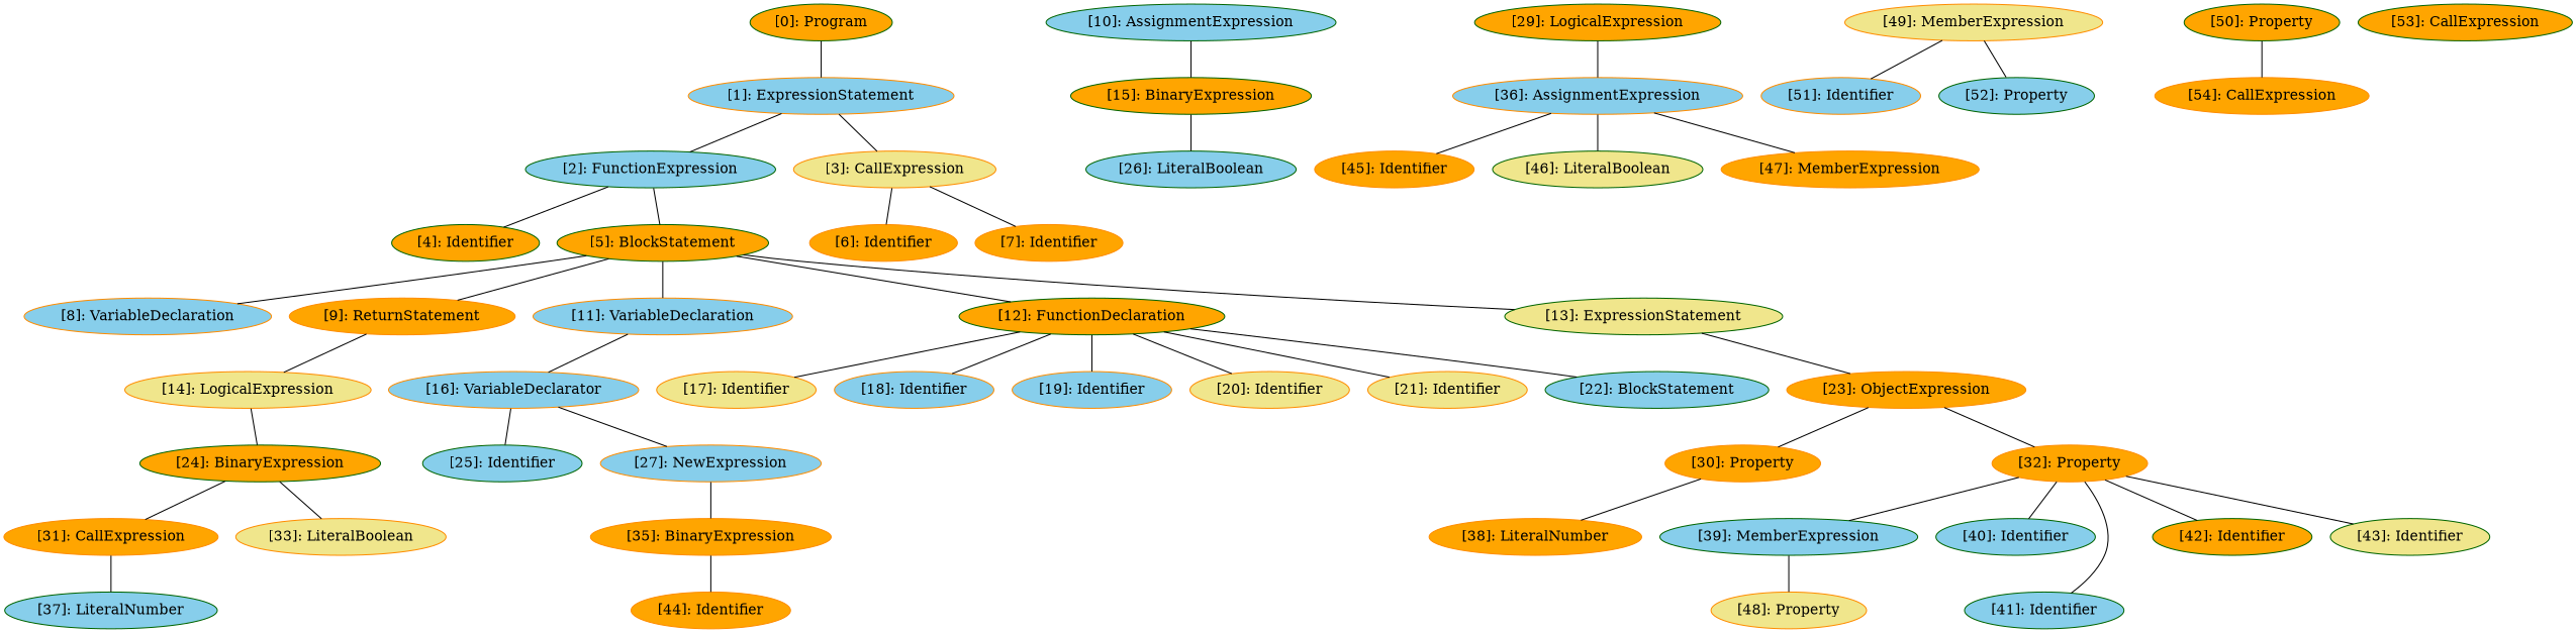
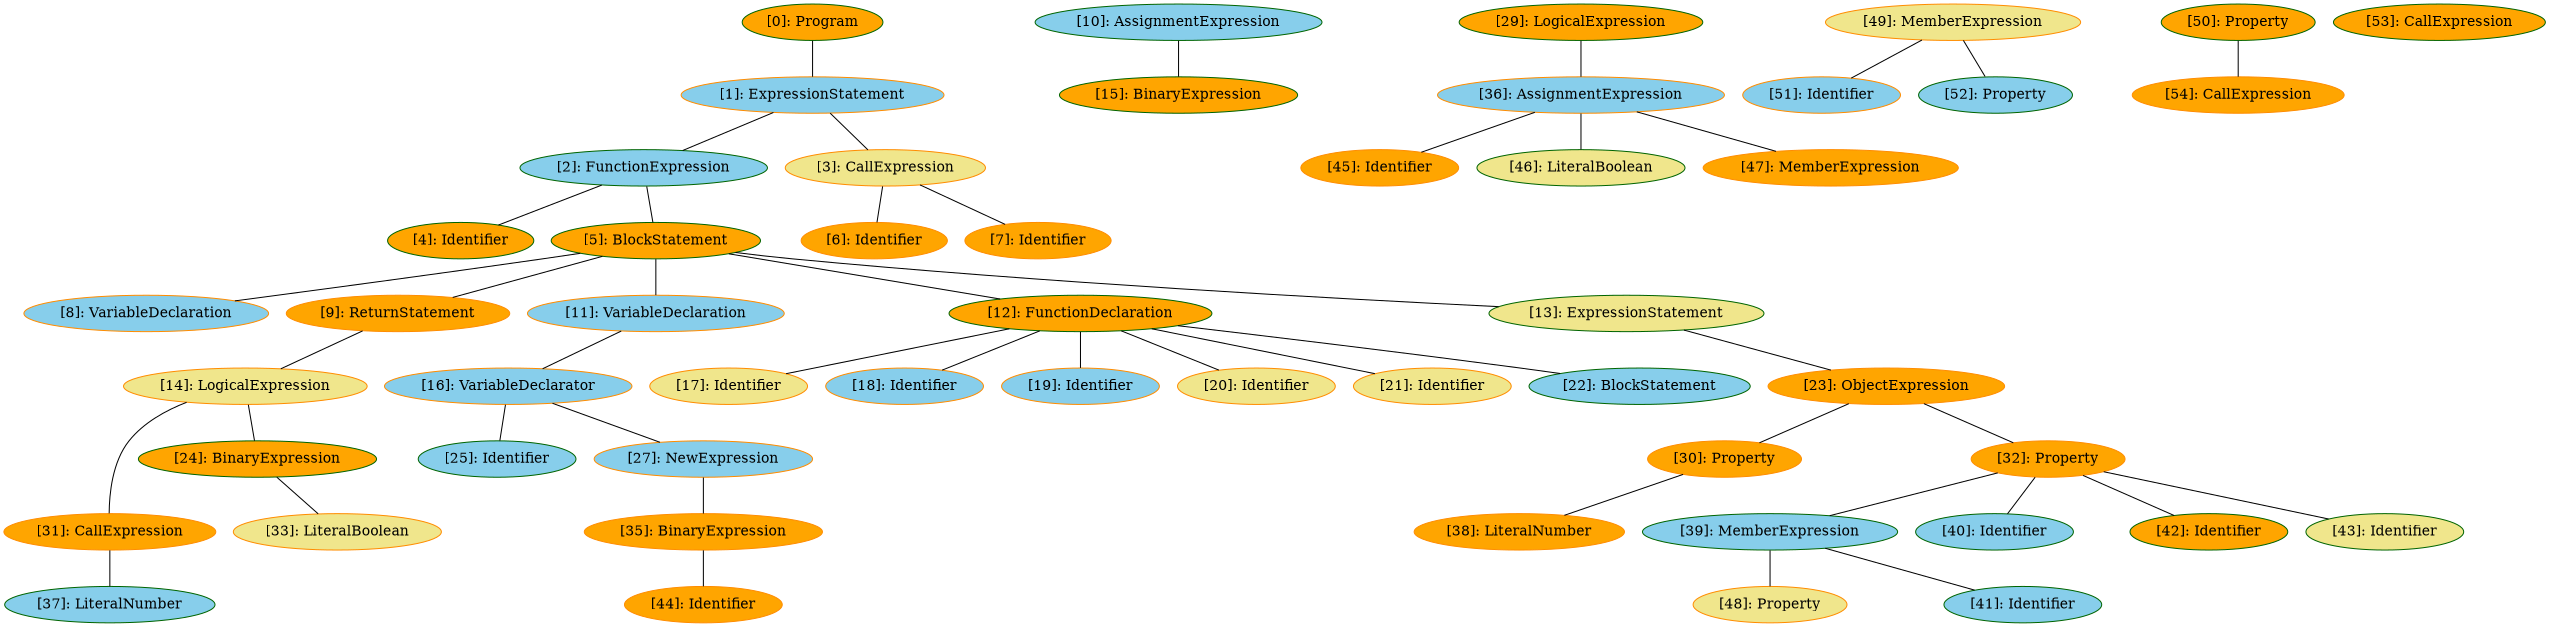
  graph {
    node [color=darkorange fillcolor=orange style=filled]
    n1 [color=darkgreen label="[0]: Program"]
    n2 [fillcolor=skyblue label="[1]: ExpressionStatement"]
    n3 [color=darkgreen fillcolor=skyblue label="[2]: FunctionExpression"]
    n4 [fillcolor=khaki label="[3]: CallExpression"]
    n5 [color=darkgreen label="[4]: Identifier"]
    n6 [color=darkgreen label="[5]: BlockStatement"]
    n7 [label="[6]: Identifier"]
    n8 [label="[7]: Identifier"]
    n9 [fillcolor=skyblue label="[8]: VariableDeclaration"]
    n10 [label="[9]: ReturnStatement"]
    n11 [fillcolor=skyblue label="[11]: VariableDeclaration"]
    n12 [color=darkgreen label="[12]: FunctionDeclaration"]
    n13 [color=darkgreen fillcolor=khaki label="[13]: ExpressionStatement"]
    n14 [fillcolor=khaki label="[14]: LogicalExpression"]
    n15 [fillcolor=skyblue label="[16]: VariableDeclarator"]
    n16 [fillcolor=khaki label="[17]: Identifier"]
    n17 [fillcolor=skyblue label="[18]: Identifier"]
    n18 [fillcolor=skyblue label="[19]: Identifier"]
    n19 [fillcolor=khaki label="[20]: Identifier"]
    n20 [fillcolor=khaki label="[21]: Identifier"]
    n21 [color=darkgreen fillcolor=skyblue label="[22]: BlockStatement"]
    n22 [label="[23]: ObjectExpression"]
    n23 [color=darkgreen label="[24]: BinaryExpression"]
    n24 [color=darkgreen fillcolor=skyblue label="[10]: AssignmentExpression"]
    n25 [color=darkgreen label="[15]: BinaryExpression"]
-   n26 [color=darkgreen fillcolor=skyblue label="[26]: LiteralBoolean"]
    n27 [color=darkgreen fillcolor=skyblue label="[25]: Identifier"]
    n28 [fillcolor=skyblue label="[27]: NewExpression"]
    n29 [label="[30]: Property"]
    n30 [label="[32]: Property"]
    n31 [label="[31]: CallExpression"]
    n32 [fillcolor=khaki label="[33]: LiteralBoolean"]
    n33 [label="[35]: BinaryExpression"]
    n34 [label="[38]: LiteralNumber"]
    n35 [color=darkgreen fillcolor=skyblue label="[39]: MemberExpression"]
    n36 [color=darkgreen fillcolor=skyblue label="[40]: Identifier"]
    n37 [color=darkgreen fillcolor=skyblue label="[41]: Identifier"]
    n38 [color=darkgreen label="[42]: Identifier"]
    n39 [color=darkgreen fillcolor=khaki label="[43]: Identifier"]
    n40 [color=darkgreen fillcolor=skyblue label="[37]: LiteralNumber"]
    n41 [label="[44]: Identifier"]
    n42 [color=darkgreen label="[29]: LogicalExpression"]
    n43 [fillcolor=skyblue label="[36]: AssignmentExpression"]
    n44 [label="[45]: Identifier"]
    n45 [color=darkgreen fillcolor=khaki label="[46]: LiteralBoolean"]
    n46 [label="[47]: MemberExpression"]
    n47 [fillcolor=khaki label="[48]: Property"]
    n48 [fillcolor=khaki label="[49]: MemberExpression"]
    n49 [fillcolor=skyblue label="[51]: Identifier"]
    n50 [color=darkgreen fillcolor=skyblue label="[52]: Property"]
    n51 [color=darkgreen label="[50]: Property"]
    n52 [label="[54]: CallExpression"]
    n53 [color=darkgreen label="[53]: CallExpression"]
    n1 -- n2
    n2 -- n3
    n2 -- n4
    n3 -- n5
    n3 -- n6
    n4 -- n7
    n4 -- n8
    n6 -- n9
    n6 -- n10
    n6 -- n11
    n6 -- n12
    n6 -- n13
    n10 -- n14
    n11 -- n15
    n12 -- n16
    n12 -- n17
    n12 -- n18
    n12 -- n19
    n12 -- n20
    n12 -- n21
    n13 -- n22
    n14 -- n23
    n15 -- n27
    n15 -- n28
    n22 -- n29
    n22 -- n30
-   n23 -- n31
+   n14 -- n31
    n23 -- n32
    n24 -- n25
-   n25 -- n26
    n28 -- n33
    n29 -- n34
    n30 -- n35
    n30 -- n36
-   n30 -- n37
+   n35 -- n37
    n30 -- n38
    n30 -- n39
    n31 -- n40
    n33 -- n41
    n35 -- n47
    n42 -- n43
    n43 -- n44
    n43 -- n45
    n43 -- n46
    n48 -- n49
    n48 -- n50
    n51 -- n52
  }
